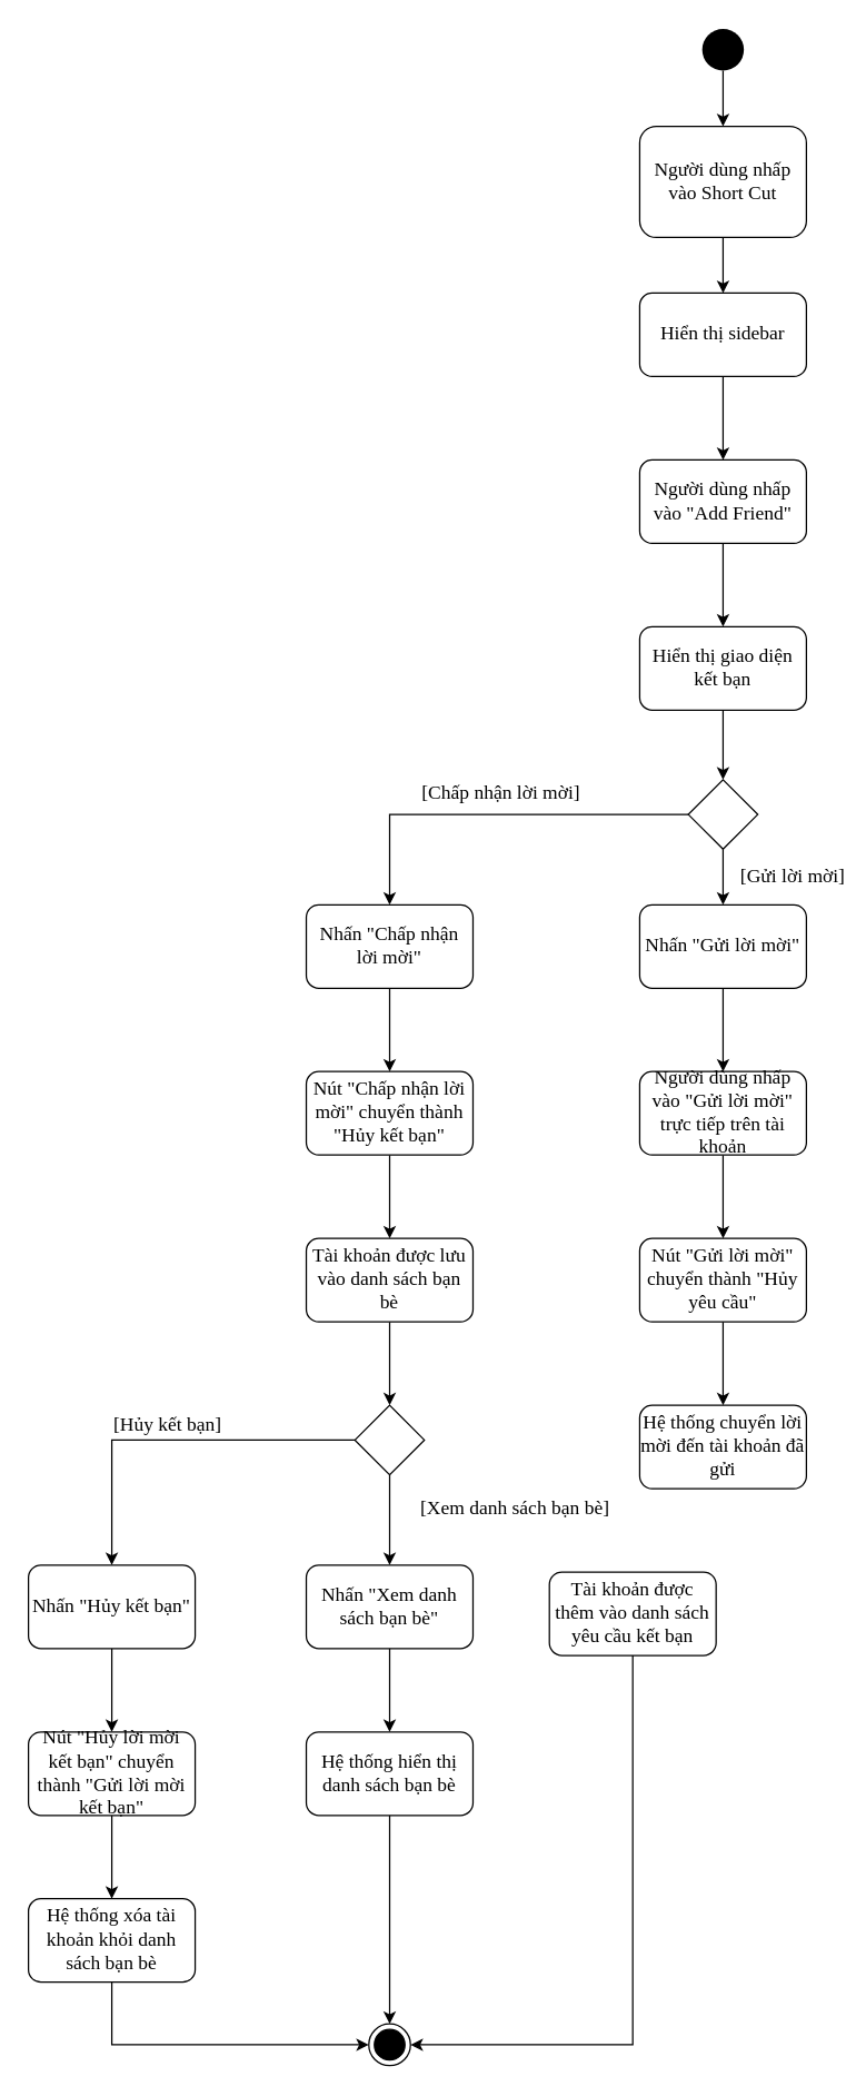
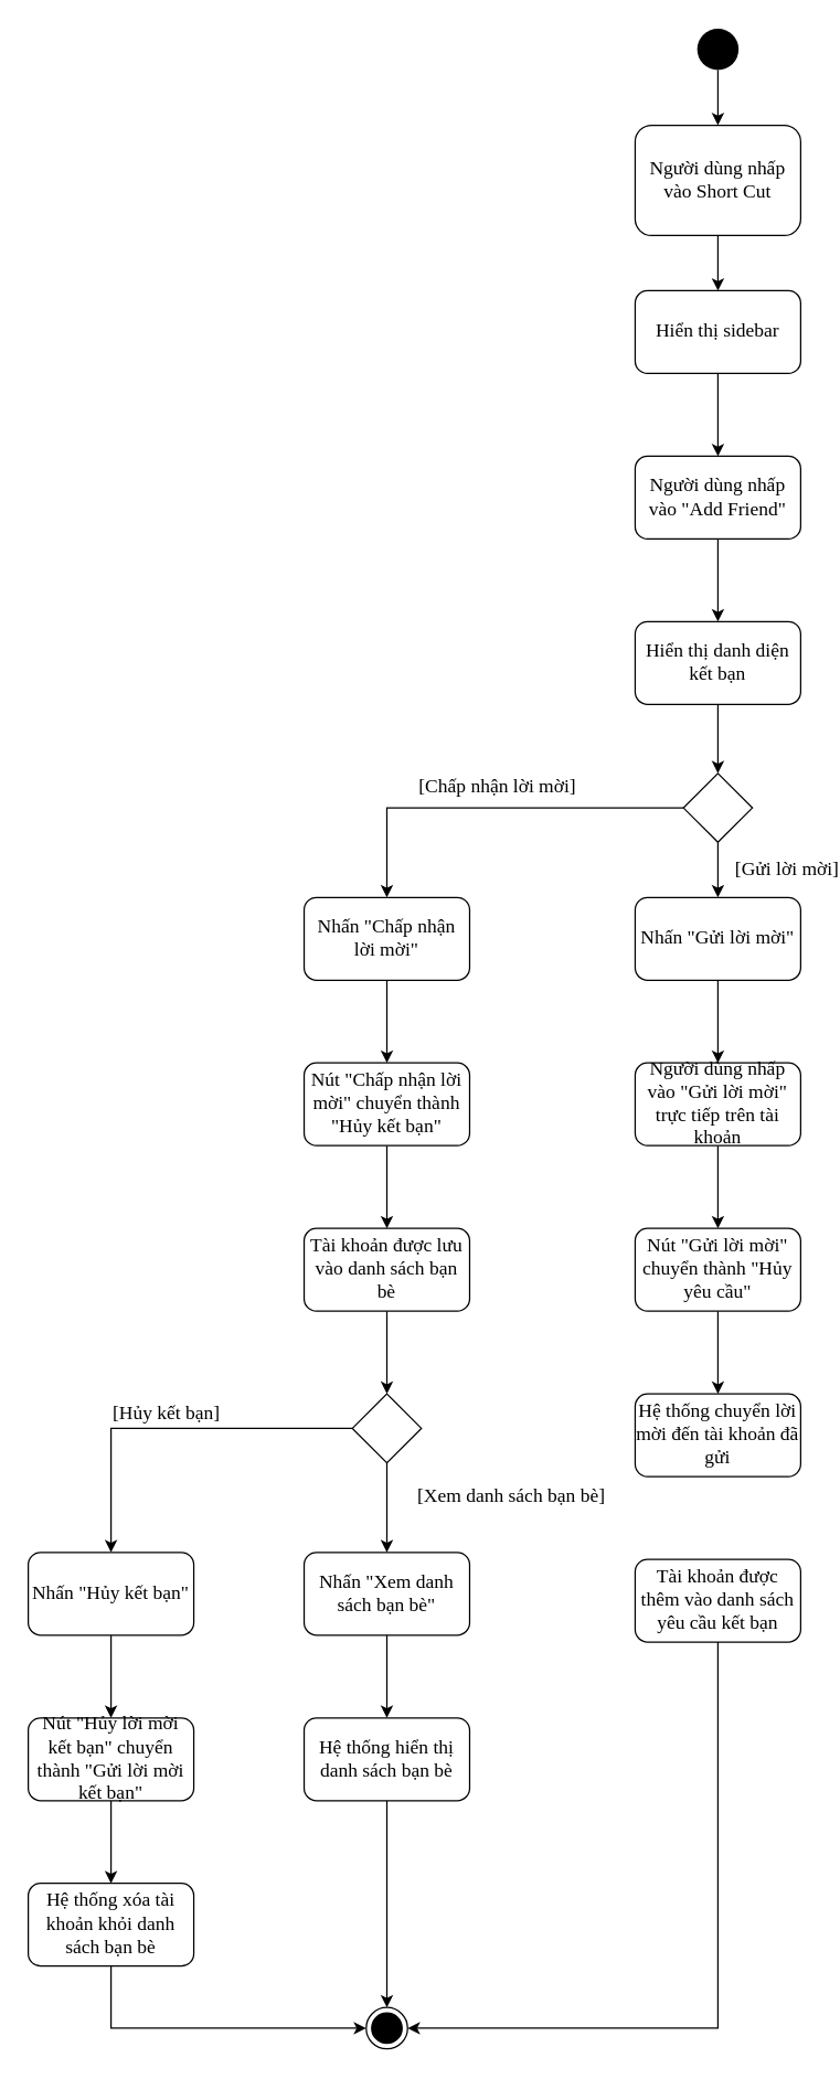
  <mxCell id="0" />
  <mxCell id="1" parent="0" />
  <mxCell id="2" style="edgeStyle=orthogonalEdgeStyle;rounded=0;orthogonalLoop=1;jettySize=auto;html=1;entryX=0.5;entryY=0;entryDx=0;entryDy=0;fontSize=14;fontFamily=Verdana;" parent="1" source="3" target="5" edge="1"><mxGeometry relative="1" as="geometry" /></mxCell>
  <mxCell id="3" value="" style="ellipse;fillColor=#000000;strokeColor=none;fontSize=14;fontFamily=Verdana;" parent="1" vertex="1"><mxGeometry x="505" y="20" width="30" height="30" as="geometry" /></mxCell>
  <mxCell id="4" style="edgeStyle=orthogonalEdgeStyle;rounded=0;orthogonalLoop=1;jettySize=auto;html=1;exitX=0.5;exitY=1;exitDx=0;exitDy=0;fontSize=14;fontFamily=Verdana;" parent="1" source="5" target="7" edge="1"><mxGeometry relative="1" as="geometry" /></mxCell>
  <mxCell id="5" value="Người dùng nhấp vào Short Cut" style="rounded=1;whiteSpace=wrap;html=1;fontSize=14;fontFamily=Verdana;" parent="1" vertex="1"><mxGeometry x="460" y="90" width="120" height="80" as="geometry" /></mxCell>
  <mxCell id="6" style="edgeStyle=orthogonalEdgeStyle;rounded=0;orthogonalLoop=1;jettySize=auto;html=1;exitX=0.5;exitY=1;exitDx=0;exitDy=0;fontSize=14;fontFamily=Verdana;" parent="1" source="7" target="9" edge="1"><mxGeometry relative="1" as="geometry" /></mxCell>
  <mxCell id="7" value="Hiển thị sidebar" style="rounded=1;whiteSpace=wrap;html=1;fontSize=14;fontFamily=Verdana;" parent="1" vertex="1"><mxGeometry x="460" y="210" width="120" height="60" as="geometry" /></mxCell>
  <mxCell id="8" style="edgeStyle=orthogonalEdgeStyle;rounded=0;orthogonalLoop=1;jettySize=auto;html=1;fontSize=14;fontFamily=Verdana;" parent="1" source="9" target="11" edge="1"><mxGeometry relative="1" as="geometry" /></mxCell>
  <mxCell id="9" value="Người dùng nhấp vào &quot;Add Friend&quot;" style="rounded=1;whiteSpace=wrap;html=1;fontSize=14;fontFamily=Verdana;" parent="1" vertex="1"><mxGeometry x="460" y="330" width="120" height="60" as="geometry" /></mxCell>
  <mxCell id="10" value="" style="edgeStyle=orthogonalEdgeStyle;rounded=0;orthogonalLoop=1;jettySize=auto;html=1;fontSize=14;fontFamily=Verdana;" parent="1" source="11" target="14" edge="1"><mxGeometry relative="1" as="geometry"><Array as="points"><mxPoint x="520" y="570" /><mxPoint x="520" y="570" /></Array></mxGeometry></mxCell>
- <mxCell id="11" value="Hiển thị giao diện kết bạn" style="rounded=1;whiteSpace=wrap;html=1;fontSize=14;fontFamily=Verdana;" parent="1" vertex="1"><mxGeometry x="460" y="450" width="120" height="60" as="geometry" /></mxCell>
+ <mxCell id="11" value="Hiển thị danh diện kết bạn" style="rounded=1;whiteSpace=wrap;html=1;fontSize=14;fontFamily=Verdana;" parent="1" vertex="1"><mxGeometry x="460" y="450" width="120" height="60" as="geometry" /></mxCell>
  <mxCell id="12" value="[Gửi lời mời]" style="edgeStyle=orthogonalEdgeStyle;rounded=0;orthogonalLoop=1;jettySize=auto;html=1;exitX=0.5;exitY=1;exitDx=0;exitDy=0;fontSize=14;fontFamily=Verdana;" parent="1" source="14" target="29" edge="1"><mxGeometry y="50" relative="1" as="geometry"><mxPoint as="offset" /></mxGeometry></mxCell>
  <mxCell id="13" value="[Chấp nhận lời mời]" style="edgeStyle=orthogonalEdgeStyle;rounded=0;orthogonalLoop=1;jettySize=auto;html=1;exitX=0;exitY=0.5;exitDx=0;exitDy=0;entryX=0.5;entryY=0;entryDx=0;entryDy=0;fontSize=14;fontFamily=Verdana;" parent="1" source="14" target="31" edge="1"><mxGeometry x="-0.036" y="-15" relative="1" as="geometry"><mxPoint as="offset" /></mxGeometry></mxCell>
  <mxCell id="14" value="" style="rhombus;whiteSpace=wrap;html=1;fontSize=14;fontFamily=Verdana;" parent="1" vertex="1"><mxGeometry x="495" y="560" width="50" height="50" as="geometry" /></mxCell>
  <mxCell id="15" style="edgeStyle=orthogonalEdgeStyle;rounded=0;orthogonalLoop=1;jettySize=auto;html=1;exitX=0.5;exitY=1;exitDx=0;exitDy=0;fontFamily=Verdana;fontSize=14;" edge="1" parent="1" source="16" target="41"><mxGeometry relative="1" as="geometry" /></mxCell>
  <mxCell id="16" value="Nút &quot;Gửi lời mời&quot; chuyển thành &quot;Hủy yêu cầu&quot;" style="rounded=1;whiteSpace=wrap;html=1;fontSize=14;fontFamily=Verdana;" parent="1" vertex="1"><mxGeometry x="460" y="890" width="120" height="60" as="geometry" /></mxCell>
  <mxCell id="17" style="edgeStyle=orthogonalEdgeStyle;rounded=0;orthogonalLoop=1;jettySize=auto;html=1;exitX=0.5;exitY=1;exitDx=0;exitDy=0;entryX=1;entryY=0.5;entryDx=0;entryDy=0;fontSize=14;fontFamily=Verdana;" parent="1" source="18" target="40" edge="1"><mxGeometry relative="1" as="geometry" /></mxCell>
- <mxCell id="18" value="Tài khoản được thêm vào danh sách yêu cầu kết bạn" style="rounded=1;whiteSpace=wrap;html=1;fontSize=14;fontFamily=Verdana;" parent="1" vertex="1"><mxGeometry x="395" y="1130" width="120" height="60" as="geometry" /></mxCell>
+ <mxCell id="18" value="Tài khoản được thêm vào danh sách yêu cầu kết bạn" style="rounded=1;whiteSpace=wrap;html=1;fontSize=14;fontFamily=Verdana;" parent="1" vertex="1"><mxGeometry x="460" y="1130" width="120" height="60" as="geometry" /></mxCell>
  <mxCell id="19" style="edgeStyle=orthogonalEdgeStyle;rounded=0;orthogonalLoop=1;jettySize=auto;html=1;exitX=0.5;exitY=1;exitDx=0;exitDy=0;entryX=0.5;entryY=0;entryDx=0;entryDy=0;fontFamily=Verdana;fontSize=14;" edge="1" parent="1" source="20" target="43"><mxGeometry relative="1" as="geometry" /></mxCell>
  <mxCell id="20" value="Nút &quot;Chấp nhận lời mời&quot; chuyển thành &quot;Hủy kết bạn&quot;" style="rounded=1;whiteSpace=wrap;html=1;fontSize=14;fontFamily=Verdana;" parent="1" vertex="1"><mxGeometry x="220" y="770" width="120" height="60" as="geometry" /></mxCell>
  <mxCell id="21" value="[Xem danh sách bạn bè]" style="edgeStyle=orthogonalEdgeStyle;rounded=0;orthogonalLoop=1;jettySize=auto;html=1;exitX=0.5;exitY=1;exitDx=0;exitDy=0;fontSize=14;fontFamily=Verdana;entryX=0.5;entryY=0;entryDx=0;entryDy=0;" parent="1" source="23" target="39" edge="1"><mxGeometry x="-0.231" y="90" relative="1" as="geometry"><mxPoint x="340" y="1055" as="targetPoint" /><mxPoint as="offset" /></mxGeometry></mxCell>
  <mxCell id="22" value="[Hủy kết bạn]" style="edgeStyle=orthogonalEdgeStyle;rounded=0;orthogonalLoop=1;jettySize=auto;html=1;exitX=0;exitY=0.5;exitDx=0;exitDy=0;fontSize=14;fontFamily=Verdana;" parent="1" source="23" target="33" edge="1"><mxGeometry x="0.019" y="-10" relative="1" as="geometry"><mxPoint as="offset" /></mxGeometry></mxCell>
  <mxCell id="23" value="" style="rhombus;whiteSpace=wrap;html=1;fontSize=14;fontFamily=Verdana;" parent="1" vertex="1"><mxGeometry x="255" y="1010" width="50" height="50" as="geometry" /></mxCell>
  <mxCell id="24" style="edgeStyle=orthogonalEdgeStyle;rounded=0;orthogonalLoop=1;jettySize=auto;html=1;exitX=0.5;exitY=1;exitDx=0;exitDy=0;entryX=0.5;entryY=0;entryDx=0;entryDy=0;fontSize=14;fontFamily=Verdana;" parent="1" source="25" target="40" edge="1"><mxGeometry relative="1" as="geometry" /></mxCell>
  <mxCell id="25" value="Hệ thống hiển thị danh sách bạn bè" style="rounded=1;whiteSpace=wrap;html=1;fontSize=14;fontFamily=Verdana;" parent="1" vertex="1"><mxGeometry x="220" y="1245" width="120" height="60" as="geometry" /></mxCell>
  <mxCell id="26" style="edgeStyle=orthogonalEdgeStyle;rounded=0;orthogonalLoop=1;jettySize=auto;html=1;exitX=0.5;exitY=1;exitDx=0;exitDy=0;fontSize=14;fontFamily=Verdana;" parent="1" source="27" target="16" edge="1"><mxGeometry relative="1" as="geometry" /></mxCell>
  <mxCell id="27" value="Người dùng nhấp vào &quot;Gửi lời mời&quot; trực tiếp trên tài khoản" style="rounded=1;whiteSpace=wrap;html=1;fontSize=14;fontFamily=Verdana;" parent="1" vertex="1"><mxGeometry x="460" y="770" width="120" height="60" as="geometry" /></mxCell>
  <mxCell id="28" style="edgeStyle=orthogonalEdgeStyle;rounded=0;orthogonalLoop=1;jettySize=auto;html=1;exitX=0.5;exitY=1;exitDx=0;exitDy=0;fontSize=14;fontFamily=Verdana;" parent="1" source="29" target="27" edge="1"><mxGeometry relative="1" as="geometry" /></mxCell>
  <mxCell id="29" value="Nhấn &quot;Gửi lời mời&quot;" style="rounded=1;whiteSpace=wrap;html=1;fontSize=14;fontFamily=Verdana;" parent="1" vertex="1"><mxGeometry x="460" y="650" width="120" height="60" as="geometry" /></mxCell>
  <mxCell id="30" style="edgeStyle=orthogonalEdgeStyle;rounded=0;orthogonalLoop=1;jettySize=auto;html=1;exitX=0.5;exitY=1;exitDx=0;exitDy=0;fontSize=14;fontFamily=Verdana;" parent="1" source="31" target="20" edge="1"><mxGeometry relative="1" as="geometry" /></mxCell>
  <mxCell id="31" value="Nhấn &quot;Chấp nhận lời mời&quot;" style="rounded=1;whiteSpace=wrap;html=1;fontSize=14;fontFamily=Verdana;" parent="1" vertex="1"><mxGeometry x="220" y="650" width="120" height="60" as="geometry" /></mxCell>
  <mxCell id="32" style="edgeStyle=orthogonalEdgeStyle;rounded=0;orthogonalLoop=1;jettySize=auto;html=1;exitX=0.5;exitY=1;exitDx=0;exitDy=0;fontSize=14;fontFamily=Verdana;" parent="1" source="33" target="35" edge="1"><mxGeometry relative="1" as="geometry" /></mxCell>
  <mxCell id="33" value="Nhấn &quot;Hủy kết bạn&quot;" style="rounded=1;whiteSpace=wrap;html=1;fontSize=14;fontFamily=Verdana;" parent="1" vertex="1"><mxGeometry y="1125" width="120" height="60" as="geometry" x="20" /></mxCell>
  <mxCell id="34" style="edgeStyle=orthogonalEdgeStyle;rounded=0;orthogonalLoop=1;jettySize=auto;html=1;fontSize=14;fontFamily=Verdana;" parent="1" source="35" target="37" edge="1"><mxGeometry relative="1" as="geometry" /></mxCell>
  <mxCell id="35" value="Nút &quot;Hủy lời mời kết bạn&quot; chuyển thành &quot;Gửi lời mời kết bạn&quot;" style="rounded=1;whiteSpace=wrap;html=1;fontSize=14;fontFamily=Verdana;" parent="1" vertex="1"><mxGeometry y="1245" width="120" height="60" as="geometry" x="20" /></mxCell>
  <mxCell id="36" style="edgeStyle=orthogonalEdgeStyle;rounded=0;orthogonalLoop=1;jettySize=auto;html=1;entryX=0;entryY=0.5;entryDx=0;entryDy=0;fontSize=14;fontFamily=Verdana;" parent="1" source="37" target="40" edge="1"><mxGeometry relative="1" as="geometry"><Array as="points"><mxPoint x="80" y="1470" /></Array></mxGeometry></mxCell>
  <mxCell id="37" value="Hệ thống xóa tài khoản khỏi danh sách bạn bè" style="rounded=1;whiteSpace=wrap;html=1;fontSize=14;fontFamily=Verdana;" parent="1" vertex="1"><mxGeometry y="1365" width="120" height="60" as="geometry" x="20" /></mxCell>
  <mxCell id="38" style="edgeStyle=orthogonalEdgeStyle;rounded=0;orthogonalLoop=1;jettySize=auto;html=1;exitX=0.5;exitY=1;exitDx=0;exitDy=0;fontSize=14;fontFamily=Verdana;" parent="1" source="39" target="25" edge="1"><mxGeometry relative="1" as="geometry" /></mxCell>
  <mxCell id="39" value="Nhấn &quot;Xem danh sách bạn bè&quot;" style="rounded=1;whiteSpace=wrap;html=1;fontSize=14;fontFamily=Verdana;" parent="1" vertex="1"><mxGeometry x="220" y="1125" width="120" height="60" as="geometry" /></mxCell>
  <mxCell id="40" value="" style="ellipse;html=1;shape=endState;fillColor=#000000;strokeColor=#000000;fontSize=14;fontFamily=Verdana;" parent="1" vertex="1"><mxGeometry x="265" y="1455" width="30" height="30" as="geometry" /></mxCell>
  <mxCell id="41" value="Hệ thống chuyển lời mời đến tài khoản đã gửi" style="rounded=1;whiteSpace=wrap;html=1;fontSize=14;fontFamily=Verdana;" vertex="1" parent="1"><mxGeometry x="460" y="1010" width="120" height="60" as="geometry" /></mxCell>
  <mxCell id="42" style="edgeStyle=orthogonalEdgeStyle;rounded=0;orthogonalLoop=1;jettySize=auto;html=1;exitX=0.5;exitY=1;exitDx=0;exitDy=0;fontFamily=Verdana;fontSize=14;" edge="1" parent="1" source="43" target="23"><mxGeometry relative="1" as="geometry" /></mxCell>
  <mxCell id="43" value="Tài khoản được lưu vào danh sách bạn bè" style="rounded=1;whiteSpace=wrap;html=1;fontFamily=Verdana;fontSize=14;" vertex="1" parent="1"><mxGeometry x="220" y="890" width="120" height="60" as="geometry" /></mxCell>
